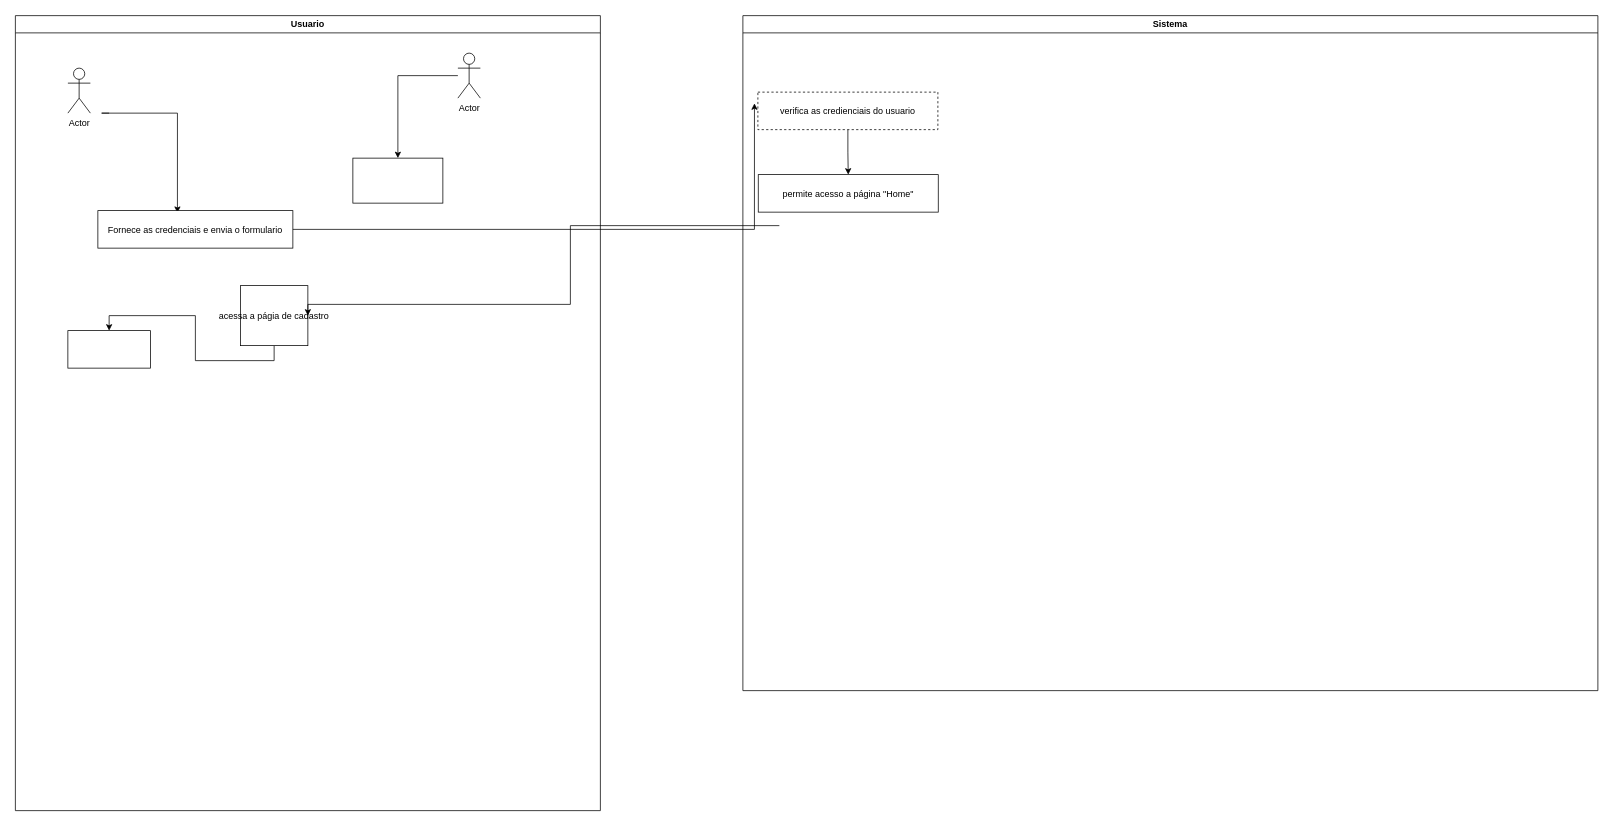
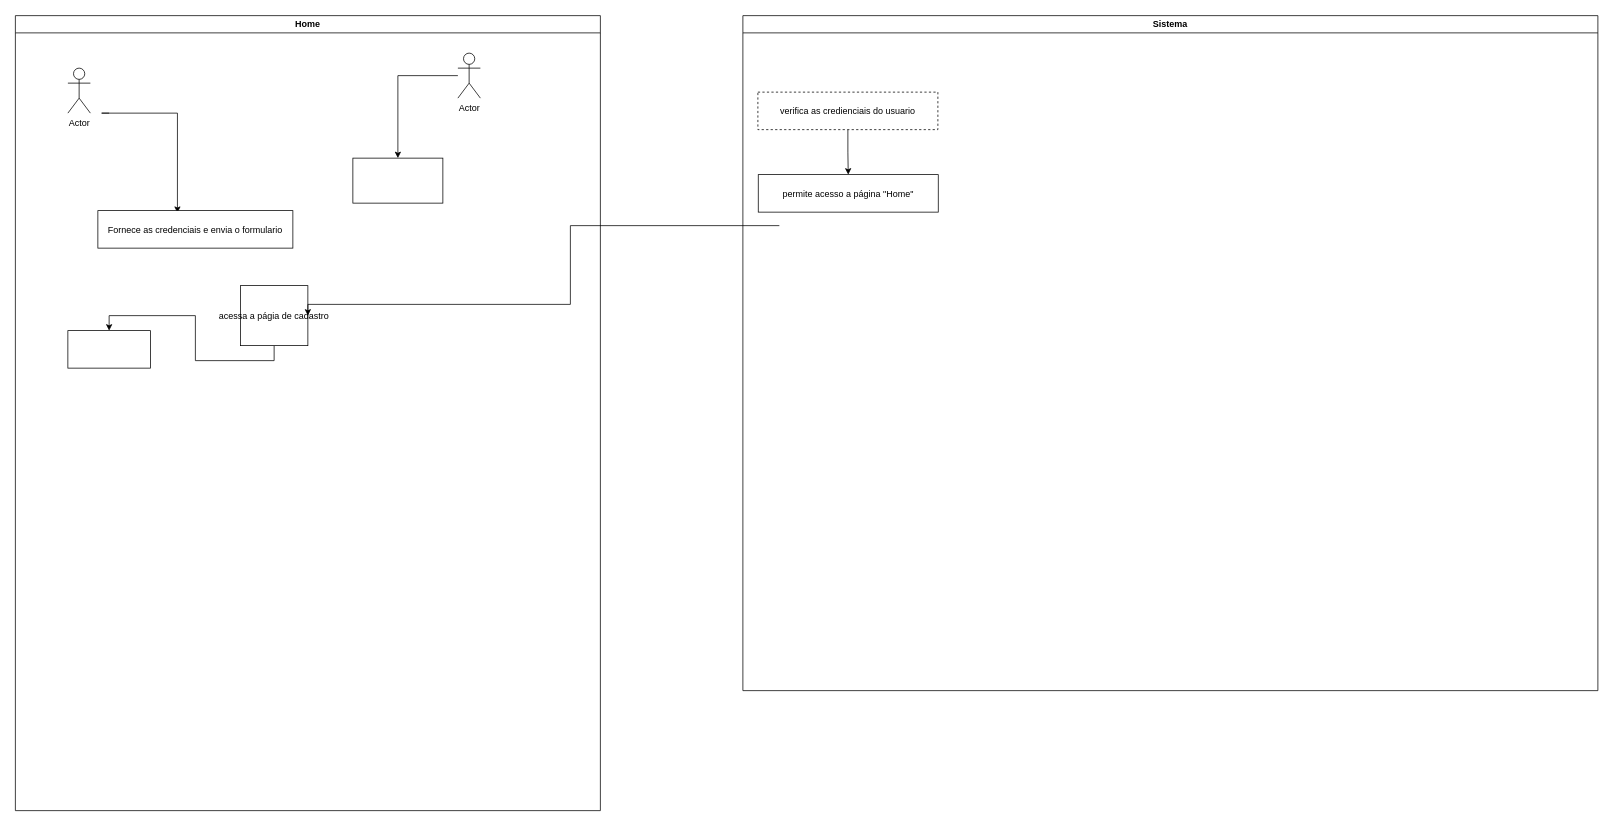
  <mxCell id="0" />
  <mxCell id="1" parent="0" />
- <mxCell id="2" value="Usuario" style="swimlane;whiteSpace=wrap" parent="1" vertex="1"><mxGeometry x="20" y="20" width="780" height="1060" as="geometry" /></mxCell>
+ <mxCell id="2" value="Home" style="swimlane;whiteSpace=wrap" parent="1" vertex="1"><mxGeometry x="20" y="20" width="780" height="1060" as="geometry" /></mxCell>
  <mxCell id="3" style="edgeStyle=orthogonalEdgeStyle;rounded=0;orthogonalLoop=1;jettySize=auto;html=1;exitX=0.5;exitY=1;exitDx=0;exitDy=0;entryX=0.5;entryY=0;entryDx=0;entryDy=0;" edge="1" parent="2" source="4" target="5"><mxGeometry relative="1" as="geometry" /></mxCell>
  <mxCell id="4" value="acessa a págia de cadastro" style="" parent="2" vertex="1"><mxGeometry x="300" y="360" width="90" height="80" as="geometry" /></mxCell>
  <mxCell id="5" value="" style="" parent="2" vertex="1"><mxGeometry x="70" y="420" width="110" height="50" as="geometry" /></mxCell>
  <mxCell id="6" style="edgeStyle=orthogonalEdgeStyle;rounded=0;orthogonalLoop=1;jettySize=auto;html=1;exitX=0.5;exitY=1;exitDx=0;exitDy=0;entryX=0.408;entryY=0.06;entryDx=0;entryDy=0;entryPerimeter=0;" edge="1" parent="2" target="11"><mxGeometry relative="1" as="geometry"><mxPoint x="125" y="130.0" as="sourcePoint" /><Array as="points"><mxPoint x="115" y="130" /><mxPoint x="116" y="130" /></Array></mxGeometry></mxCell>
  <mxCell id="7" style="edgeStyle=orthogonalEdgeStyle;rounded=0;orthogonalLoop=1;jettySize=auto;html=1;exitX=0;exitY=0.5;exitDx=0;exitDy=0;entryX=1;entryY=0.5;entryDx=0;entryDy=0;" edge="1" parent="2" target="4"><mxGeometry relative="1" as="geometry"><mxPoint x="1018.63" y="280" as="sourcePoint" /><mxPoint x="440.0" y="433.95" as="targetPoint" /><Array as="points"><mxPoint x="740" y="280" /><mxPoint x="740" y="385" /></Array></mxGeometry></mxCell>
  <mxCell id="8" value="Actor" style="shape=umlActor;verticalLabelPosition=bottom;verticalAlign=top;html=1;outlineConnect=0;" vertex="1" parent="2"><mxGeometry x="70" y="70" width="30" height="60" as="geometry" /></mxCell>
  <mxCell id="9" value="" style="edgeStyle=orthogonalEdgeStyle;rounded=0;orthogonalLoop=1;jettySize=auto;html=1;" edge="1" parent="2" source="10" target="12"><mxGeometry relative="1" as="geometry" /></mxCell>
  <mxCell id="10" value="Actor" style="shape=umlActor;verticalLabelPosition=bottom;verticalAlign=top;html=1;outlineConnect=0;" vertex="1" parent="2"><mxGeometry x="590" y="50" width="30" height="60" as="geometry" /></mxCell>
  <mxCell id="11" value="Fornece as credenciais e envia o formulario" style="" parent="2" vertex="1"><mxGeometry x="110" y="260" width="260" height="50" as="geometry" /></mxCell>
  <mxCell id="12" value="" style="whiteSpace=wrap;html=1;verticalAlign=top;" vertex="1" parent="2"><mxGeometry x="450" y="190" width="120" height="60" as="geometry" /></mxCell>
  <mxCell id="13" value="Sistema" style="swimlane;whiteSpace=wrap;startSize=23;" parent="1" vertex="1"><mxGeometry x="990" y="20" width="1140" height="900" as="geometry" /></mxCell>
  <mxCell id="14" style="edgeStyle=orthogonalEdgeStyle;rounded=0;orthogonalLoop=1;jettySize=auto;html=1;exitX=0.5;exitY=1;exitDx=0;exitDy=0;entryX=0.5;entryY=0;entryDx=0;entryDy=0;" edge="1" parent="13" source="15" target="16"><mxGeometry relative="1" as="geometry" /></mxCell>
  <mxCell id="15" value="verifica as credienciais do usuario" style="dashed=1;" parent="13" vertex="1"><mxGeometry x="20" y="102" width="240" height="50" as="geometry" /></mxCell>
  <mxCell id="16" value="permite acesso a página &quot;Home&quot;" style="" vertex="1" parent="13"><mxGeometry x="20.5" y="212" width="240" height="50" as="geometry" /></mxCell>
- <mxCell id="17" style="edgeStyle=orthogonalEdgeStyle;rounded=0;orthogonalLoop=1;jettySize=auto;html=1;exitX=1;exitY=0.5;exitDx=0;exitDy=0;entryX=-0.019;entryY=0.3;entryDx=0;entryDy=0;entryPerimeter=0;" edge="1" parent="1" source="11" target="15"><mxGeometry relative="1" as="geometry" /></mxCell>
